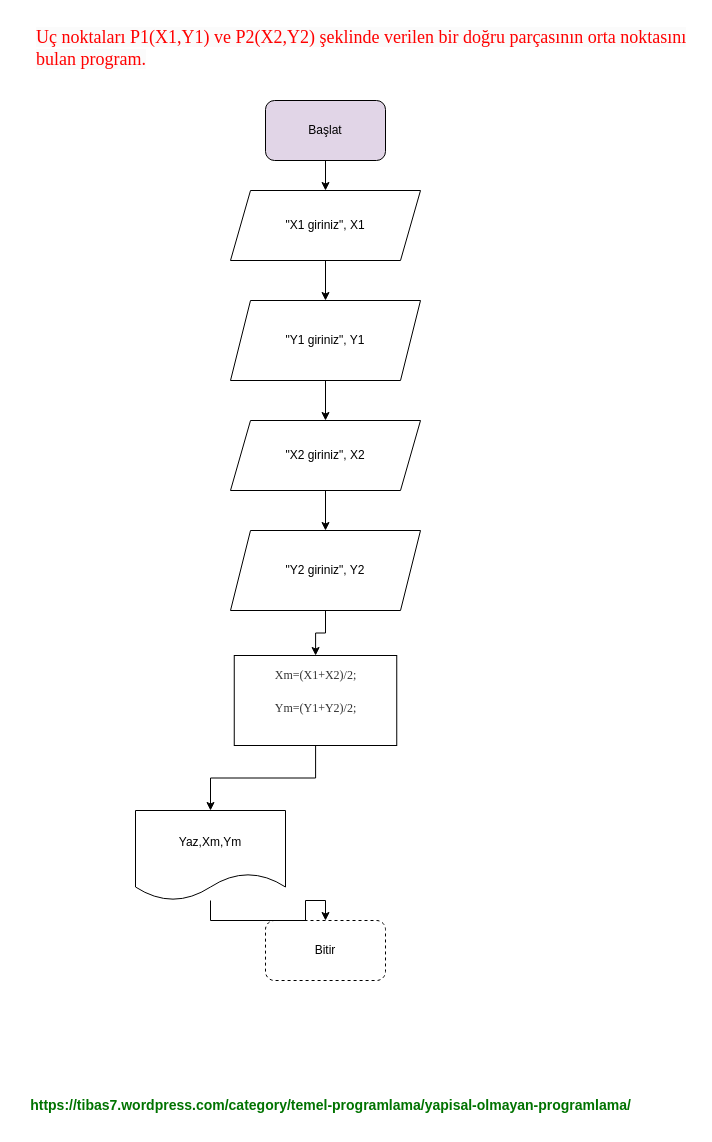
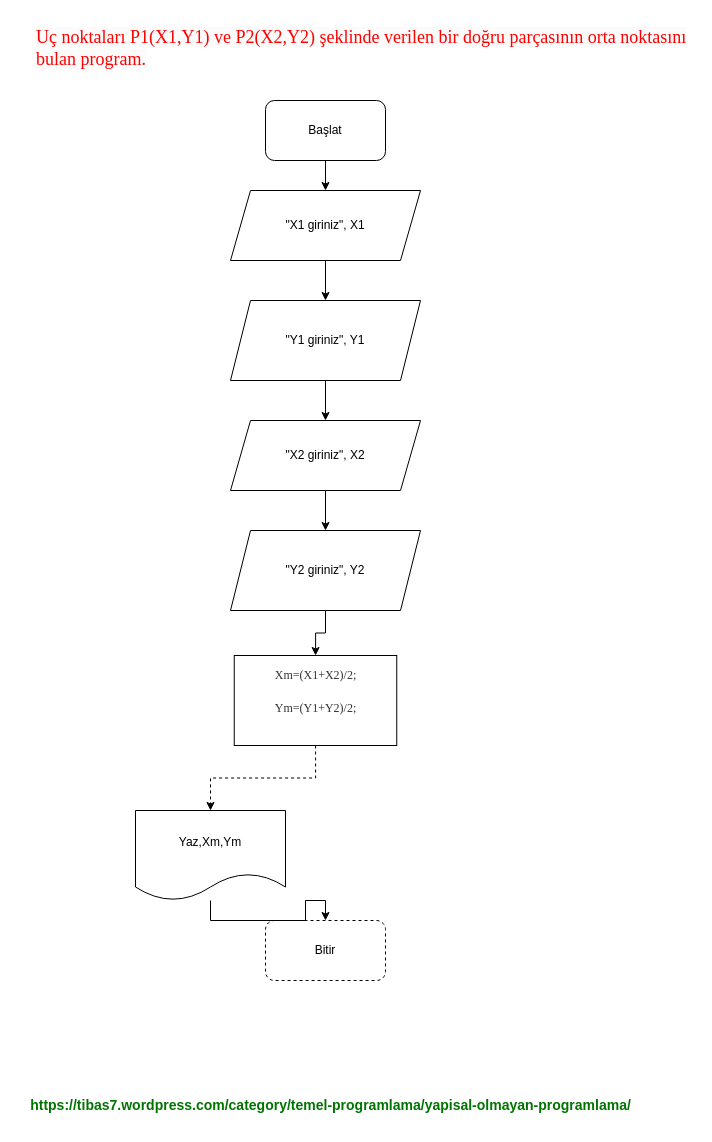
  <mxCell id="0" />
  <mxCell id="1" parent="0" />
  <mxCell id="2" style="edgeStyle=orthogonalEdgeStyle;rounded=0;orthogonalLoop=1;jettySize=auto;html=1;entryX=0.5;entryY=0;entryDx=0;entryDy=0;" parent="1" source="3" target="6" edge="1"><mxGeometry relative="1" as="geometry" /></mxCell>
- <mxCell id="3" value="Başlat" style="rounded=1;whiteSpace=wrap;html=1;fillColor=#e1d5e7;" parent="1" vertex="1"><mxGeometry x="265" y="100" width="120" height="60" as="geometry" /></mxCell>
+ <mxCell id="3" value="Başlat" style="rounded=1;whiteSpace=wrap;html=1;" parent="1" vertex="1"><mxGeometry x="265" y="100" width="120" height="60" as="geometry" /></mxCell>
  <mxCell id="4" value="Bitir" style="rounded=1;whiteSpace=wrap;html=1;dashed=1;" parent="1" vertex="1"><mxGeometry x="265" y="920" width="120" height="60" as="geometry" /></mxCell>
  <mxCell id="5" value="" style="edgeStyle=orthogonalEdgeStyle;rounded=0;orthogonalLoop=1;jettySize=auto;html=1;" parent="1" source="6" target="10" edge="1"><mxGeometry relative="1" as="geometry" /></mxCell>
  <mxCell id="6" value="&quot;X1 giriniz&quot;, X1" style="shape=parallelogram;perimeter=parallelogramPerimeter;whiteSpace=wrap;html=1;fixedSize=1;" parent="1" vertex="1"><mxGeometry x="230" y="190" width="190" height="70" as="geometry" /></mxCell>
  <mxCell id="7" style="edgeStyle=orthogonalEdgeStyle;rounded=0;orthogonalLoop=1;jettySize=auto;html=1;entryX=0.5;entryY=0;entryDx=0;entryDy=0;" parent="1" source="8" target="4" edge="1"><mxGeometry relative="1" as="geometry" /></mxCell>
  <mxCell id="8" value="Yaz,Xm,Ym" style="shape=document;whiteSpace=wrap;html=1;boundedLbl=1;" parent="1" vertex="1"><mxGeometry x="135" y="810" width="150" height="90" as="geometry" /></mxCell>
  <mxCell id="9" value="" style="edgeStyle=orthogonalEdgeStyle;rounded=0;orthogonalLoop=1;jettySize=auto;html=1;" edge="1" parent="1" source="10" target="16"><mxGeometry relative="1" as="geometry" /></mxCell>
  <mxCell id="10" value="&quot;Y1 giriniz&quot;, Y1" style="shape=parallelogram;perimeter=parallelogramPerimeter;whiteSpace=wrap;html=1;fixedSize=1;" parent="1" vertex="1"><mxGeometry x="230" y="300" width="190" height="80" as="geometry" /></mxCell>
- <mxCell id="11" value="" style="edgeStyle=orthogonalEdgeStyle;rounded=0;orthogonalLoop=1;jettySize=auto;html=1;" parent="1" source="12" target="8" edge="1"><mxGeometry relative="1" as="geometry" /></mxCell>
+ <mxCell id="11" value="" style="edgeStyle=orthogonalEdgeStyle;rounded=0;orthogonalLoop=1;jettySize=auto;html=1;dashed=1;" parent="1" source="12" target="8" edge="1"><mxGeometry relative="1" as="geometry" /></mxCell>
  <mxCell id="12" value="&lt;p style=&quot;border: 0px; font-family: &amp;quot;Fertigo Pro&amp;quot;, fertigo-pro-1, fertigo-pro-2, Georgia, &amp;quot;Bitstream Charter&amp;quot;, serif; margin: 0px 0px 1.5em; outline: 0px; padding: 0px; vertical-align: baseline; color: rgb(51, 51, 51); text-align: left;&quot;&gt;Xm=(X1+X2)/2;&lt;/p&gt;&lt;p style=&quot;border: 0px; font-family: &amp;quot;Fertigo Pro&amp;quot;, fertigo-pro-1, fertigo-pro-2, Georgia, &amp;quot;Bitstream Charter&amp;quot;, serif; margin: 0px 0px 1.5em; outline: 0px; padding: 0px; vertical-align: baseline; color: rgb(51, 51, 51); text-align: left;&quot;&gt;Ym=(Y1+Y2)/2;&lt;/p&gt;" style="rounded=0;whiteSpace=wrap;html=1;" parent="1" vertex="1"><mxGeometry x="233.75" y="655" width="162.5" height="90" as="geometry" /></mxCell>
  <mxCell id="13" value="&lt;font color=&quot;#007300&quot;&gt;&lt;b&gt;https://tibas7.wordpress.com/category/temel-programlama/yapisal-olmayan-programlama/&lt;/b&gt;&lt;/font&gt;" style="text;html=1;align=center;verticalAlign=middle;resizable=0;points=[];autosize=1;strokeColor=none;fillColor=none;fontSize=14;fontColor=#0000FF;" parent="1" vertex="1"><mxGeometry x="20" y="1090" width="620" height="30" as="geometry" /></mxCell>
  <mxCell id="14" value="&lt;span style=&quot;color: rgb(255, 0, 0); font-family: &amp;quot;Comic Sans MS&amp;quot;; font-size: 18px; font-style: normal; font-variant-ligatures: normal; font-variant-caps: normal; font-weight: 400; letter-spacing: normal; orphans: 2; text-align: center; text-indent: 0px; text-transform: none; widows: 2; word-spacing: 0px; -webkit-text-stroke-width: 0px; background-color: rgb(251, 251, 251); text-decoration-thickness: initial; text-decoration-style: initial; text-decoration-color: initial; float: none; display: inline !important;&quot;&gt;Uç noktaları P1(X1,Y1) ve P2(X2,Y2) şeklinde verilen bir doğru parçasının orta noktasını bulan program.&lt;/span&gt;" style="text;whiteSpace=wrap;html=1;" parent="1" vertex="1"><mxGeometry x="34" y="20" width="656" height="40" as="geometry" /></mxCell>
  <mxCell id="15" value="" style="edgeStyle=orthogonalEdgeStyle;rounded=0;orthogonalLoop=1;jettySize=auto;html=1;" edge="1" parent="1" source="16" target="18"><mxGeometry relative="1" as="geometry" /></mxCell>
  <mxCell id="16" value="&quot;X2 giriniz&quot;, X2" style="shape=parallelogram;perimeter=parallelogramPerimeter;whiteSpace=wrap;html=1;fixedSize=1;" vertex="1" parent="1"><mxGeometry x="230" y="420" width="190" height="70" as="geometry" /></mxCell>
  <mxCell id="17" value="" style="edgeStyle=orthogonalEdgeStyle;rounded=0;orthogonalLoop=1;jettySize=auto;html=1;" edge="1" parent="1" source="18" target="12"><mxGeometry relative="1" as="geometry" /></mxCell>
  <mxCell id="18" value="&quot;Y2 giriniz&quot;, Y2" style="shape=parallelogram;perimeter=parallelogramPerimeter;whiteSpace=wrap;html=1;fixedSize=1;" vertex="1" parent="1"><mxGeometry x="230" y="530" width="190" height="80" as="geometry" /></mxCell>
